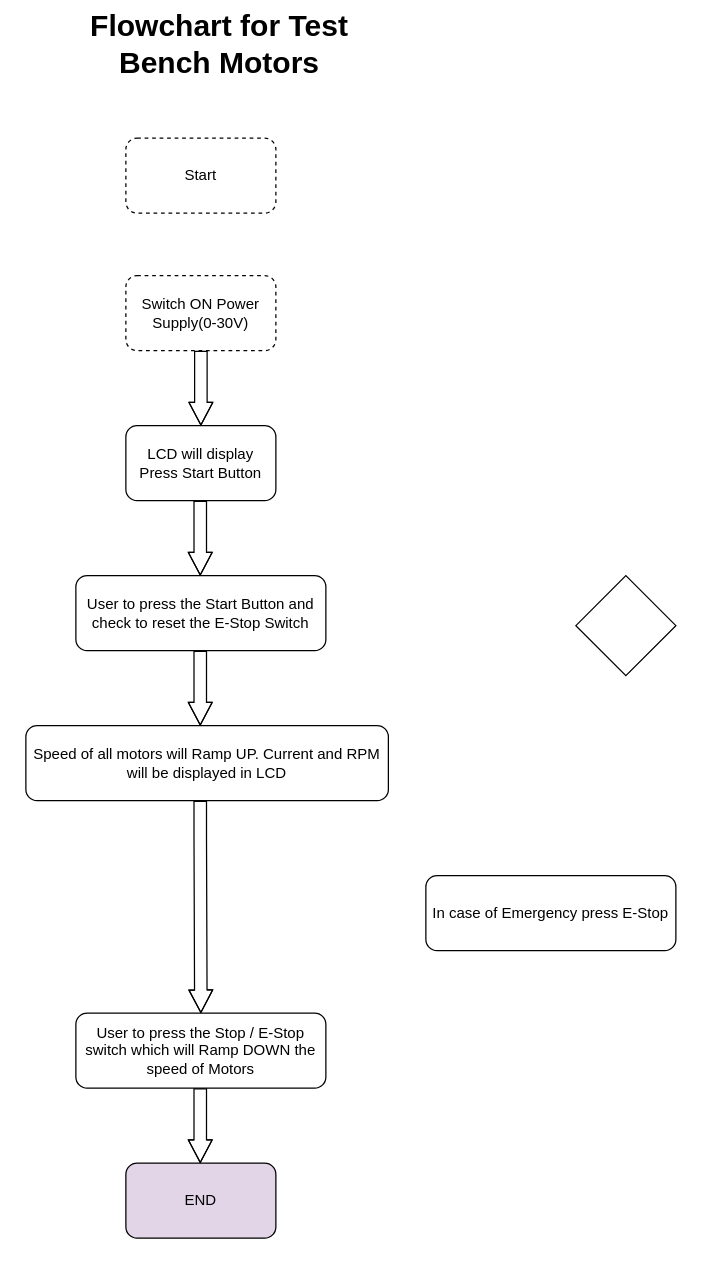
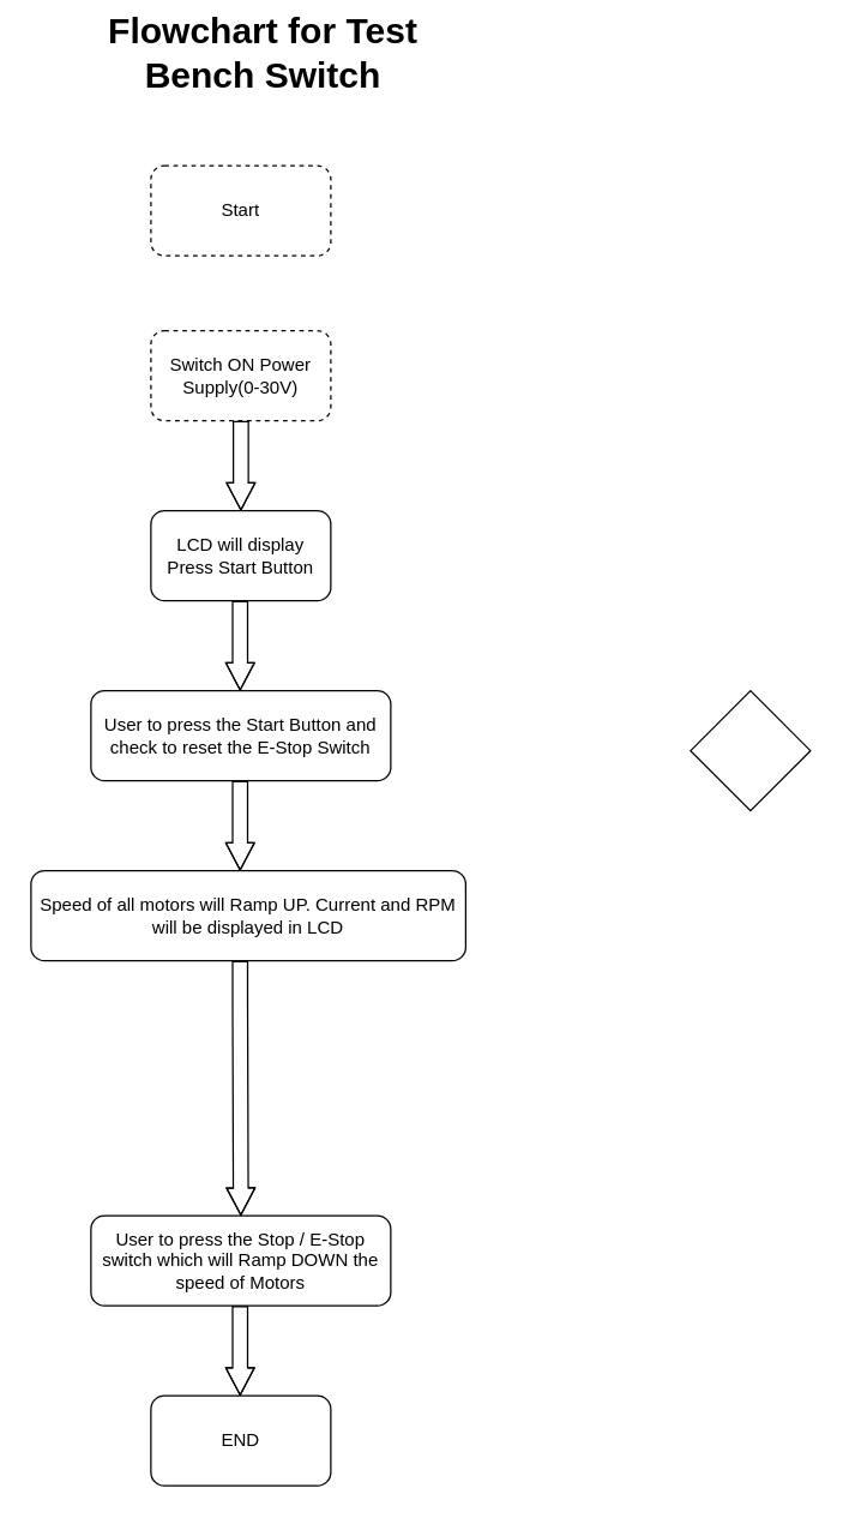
  <mxCell id="0" />
  <mxCell id="1" parent="0" />
  <mxCell id="2" value="LCD will display Press Start Button" style="rounded=1;whiteSpace=wrap;html=1;" vertex="1" parent="1"><mxGeometry x="100" y="340" width="120" height="60" as="geometry" /></mxCell>
  <mxCell id="3" value="Switch ON Power Supply(0-30V)" style="rounded=1;whiteSpace=wrap;html=1;dashed=1;" vertex="1" parent="1"><mxGeometry x="100" y="220" width="120" height="60" as="geometry" /></mxCell>
  <mxCell id="4" value="" style="shape=flexArrow;endArrow=classic;html=1;rounded=0;exitX=0.5;exitY=1;exitDx=0;exitDy=0;entryX=0.5;entryY=0;entryDx=0;entryDy=0;endWidth=8;endSize=5.67;" edge="1" parent="1" source="3" target="2"><mxGeometry width="50" height="50" relative="1" as="geometry"><mxPoint x="170" y="470" as="sourcePoint" /><mxPoint x="220" y="420" as="targetPoint" /><Array as="points"><mxPoint x="160" y="310" /></Array></mxGeometry></mxCell>
  <mxCell id="5" value="User to press the Start Button and check to reset the E-Stop Switch" style="rounded=1;whiteSpace=wrap;html=1;" vertex="1" parent="1"><mxGeometry x="60" y="460" width="200" height="60" as="geometry" /></mxCell>
  <mxCell id="6" value="Speed of all motors will Ramp UP. Current and RPM will be displayed in LCD" style="rounded=1;whiteSpace=wrap;html=1;" vertex="1" parent="1"><mxGeometry x="20" y="580" width="290" height="60" as="geometry" /></mxCell>
  <mxCell id="7" value="" style="shape=flexArrow;endArrow=classic;html=1;rounded=0;exitX=0.5;exitY=1;exitDx=0;exitDy=0;entryX=0.5;entryY=0;entryDx=0;entryDy=0;endWidth=8;endSize=5.67;" edge="1" parent="1"><mxGeometry width="50" height="50" relative="1" as="geometry"><mxPoint x="159.5" y="400" as="sourcePoint" /><mxPoint x="159.5" y="460" as="targetPoint" /><Array as="points"><mxPoint x="159.5" y="430" /></Array></mxGeometry></mxCell>
  <mxCell id="8" value="" style="shape=flexArrow;endArrow=classic;html=1;rounded=0;exitX=0.5;exitY=1;exitDx=0;exitDy=0;entryX=0.5;entryY=0;entryDx=0;entryDy=0;endWidth=8;endSize=5.67;" edge="1" parent="1"><mxGeometry width="50" height="50" relative="1" as="geometry"><mxPoint x="159.5" y="520" as="sourcePoint" /><mxPoint x="159.5" y="580" as="targetPoint" /><Array as="points"><mxPoint x="159.5" y="550" /></Array></mxGeometry></mxCell>
- <mxCell id="9" value="&lt;b&gt;&lt;font style=&quot;font-size: 24px;&quot;&gt;Flowchart for Test Bench Motors&lt;/font&gt;&lt;/b&gt;" style="text;html=1;strokeColor=none;fillColor=none;align=center;verticalAlign=middle;whiteSpace=wrap;rounded=0;" vertex="1" parent="1"><mxGeometry x="40" y="20" width="270" height="30" as="geometry" /></mxCell>
+ <mxCell id="9" value="&lt;b&gt;&lt;font style=&quot;font-size: 24px;&quot;&gt;Flowchart for Test Bench Switch&lt;/font&gt;&lt;/b&gt;" style="text;html=1;strokeColor=none;fillColor=none;align=center;verticalAlign=middle;whiteSpace=wrap;rounded=0;" vertex="1" parent="1"><mxGeometry x="40" y="20" width="270" height="30" as="geometry" /></mxCell>
  <mxCell id="10" value="User to press the Stop / E-Stop switch which will Ramp DOWN the speed of Motors" style="rounded=1;whiteSpace=wrap;html=1;" vertex="1" parent="1"><mxGeometry x="60" y="810" width="200" height="60" as="geometry" /></mxCell>
  <mxCell id="11" value="" style="shape=flexArrow;endArrow=classic;html=1;rounded=0;exitX=0.5;exitY=1;exitDx=0;exitDy=0;entryX=0.5;entryY=0;entryDx=0;entryDy=0;endWidth=8;endSize=5.67;" edge="1" parent="1" target="10"><mxGeometry width="50" height="50" relative="1" as="geometry"><mxPoint x="159.5" y="640" as="sourcePoint" /><mxPoint x="159.5" y="700" as="targetPoint" /><Array as="points"><mxPoint x="159.5" y="670" /></Array></mxGeometry></mxCell>
- <mxCell id="12" value="END" style="rounded=1;whiteSpace=wrap;html=1;fillColor=#e1d5e7;" vertex="1" parent="1"><mxGeometry x="100" y="930" width="120" height="60" as="geometry" /></mxCell>
+ <mxCell id="12" value="END" style="rounded=1;whiteSpace=wrap;html=1;" vertex="1" parent="1"><mxGeometry x="100" y="930" width="120" height="60" as="geometry" /></mxCell>
  <mxCell id="13" value="Start" style="rounded=1;whiteSpace=wrap;html=1;dashed=1;" vertex="1" parent="1"><mxGeometry x="100" y="110" width="120" height="60" as="geometry" /></mxCell>
  <mxCell id="14" value="" style="shape=flexArrow;endArrow=classic;html=1;rounded=0;exitX=0.5;exitY=1;exitDx=0;exitDy=0;entryX=0.5;entryY=0;entryDx=0;entryDy=0;endWidth=8;endSize=5.67;" edge="1" parent="1"><mxGeometry width="50" height="50" relative="1" as="geometry"><mxPoint x="159.5" y="870" as="sourcePoint" /><mxPoint x="159.5" y="930" as="targetPoint" /><Array as="points"><mxPoint x="159.5" y="900" /></Array></mxGeometry></mxCell>
  <mxCell id="15" value="" style="rhombus;whiteSpace=wrap;html=1;" vertex="1" parent="1"><mxGeometry x="460" y="460" width="80" height="80" as="geometry" /></mxCell>
- <mxCell id="16" value="In case of Emergency press E-Stop" style="rounded=1;whiteSpace=wrap;html=1;" vertex="1" parent="1"><mxGeometry x="340" y="700" width="200" height="60" as="geometry" /></mxCell>
